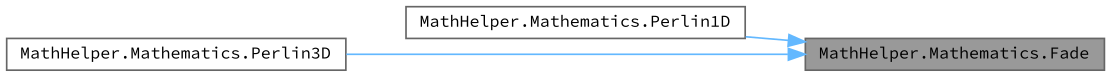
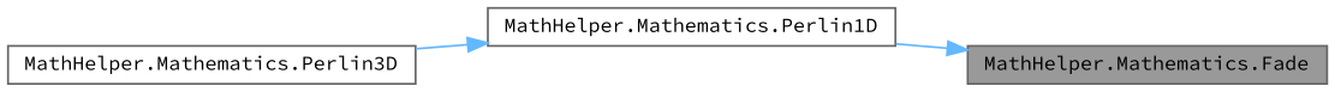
  digraph {
    fontname="Source Code Pro"
    rankdir=RL
    node [color=grey40 fillcolor=white fontname="Source Code Pro" fontsize=10 shape=box style=filled]
    edge [color=steelblue1 dir=back fontname="Source Code Pro" fontsize=10 labelfontname=Helvetica labelfontsize=10 style=solid]
    n1 [color=gray40 fillcolor=grey60 fontcolor=black height=0.2 label="MathHelper.Mathematics.Fade" width=0.4]
    n2 [height=0.2 label="MathHelper.Mathematics.Perlin1D" width=0.4]
    n3 [height=0.2 label="MathHelper.Mathematics.Perlin3D" width=0.4]
    n1 -> n2
-   n1 -> n3
+   n2 -> n3
  }
